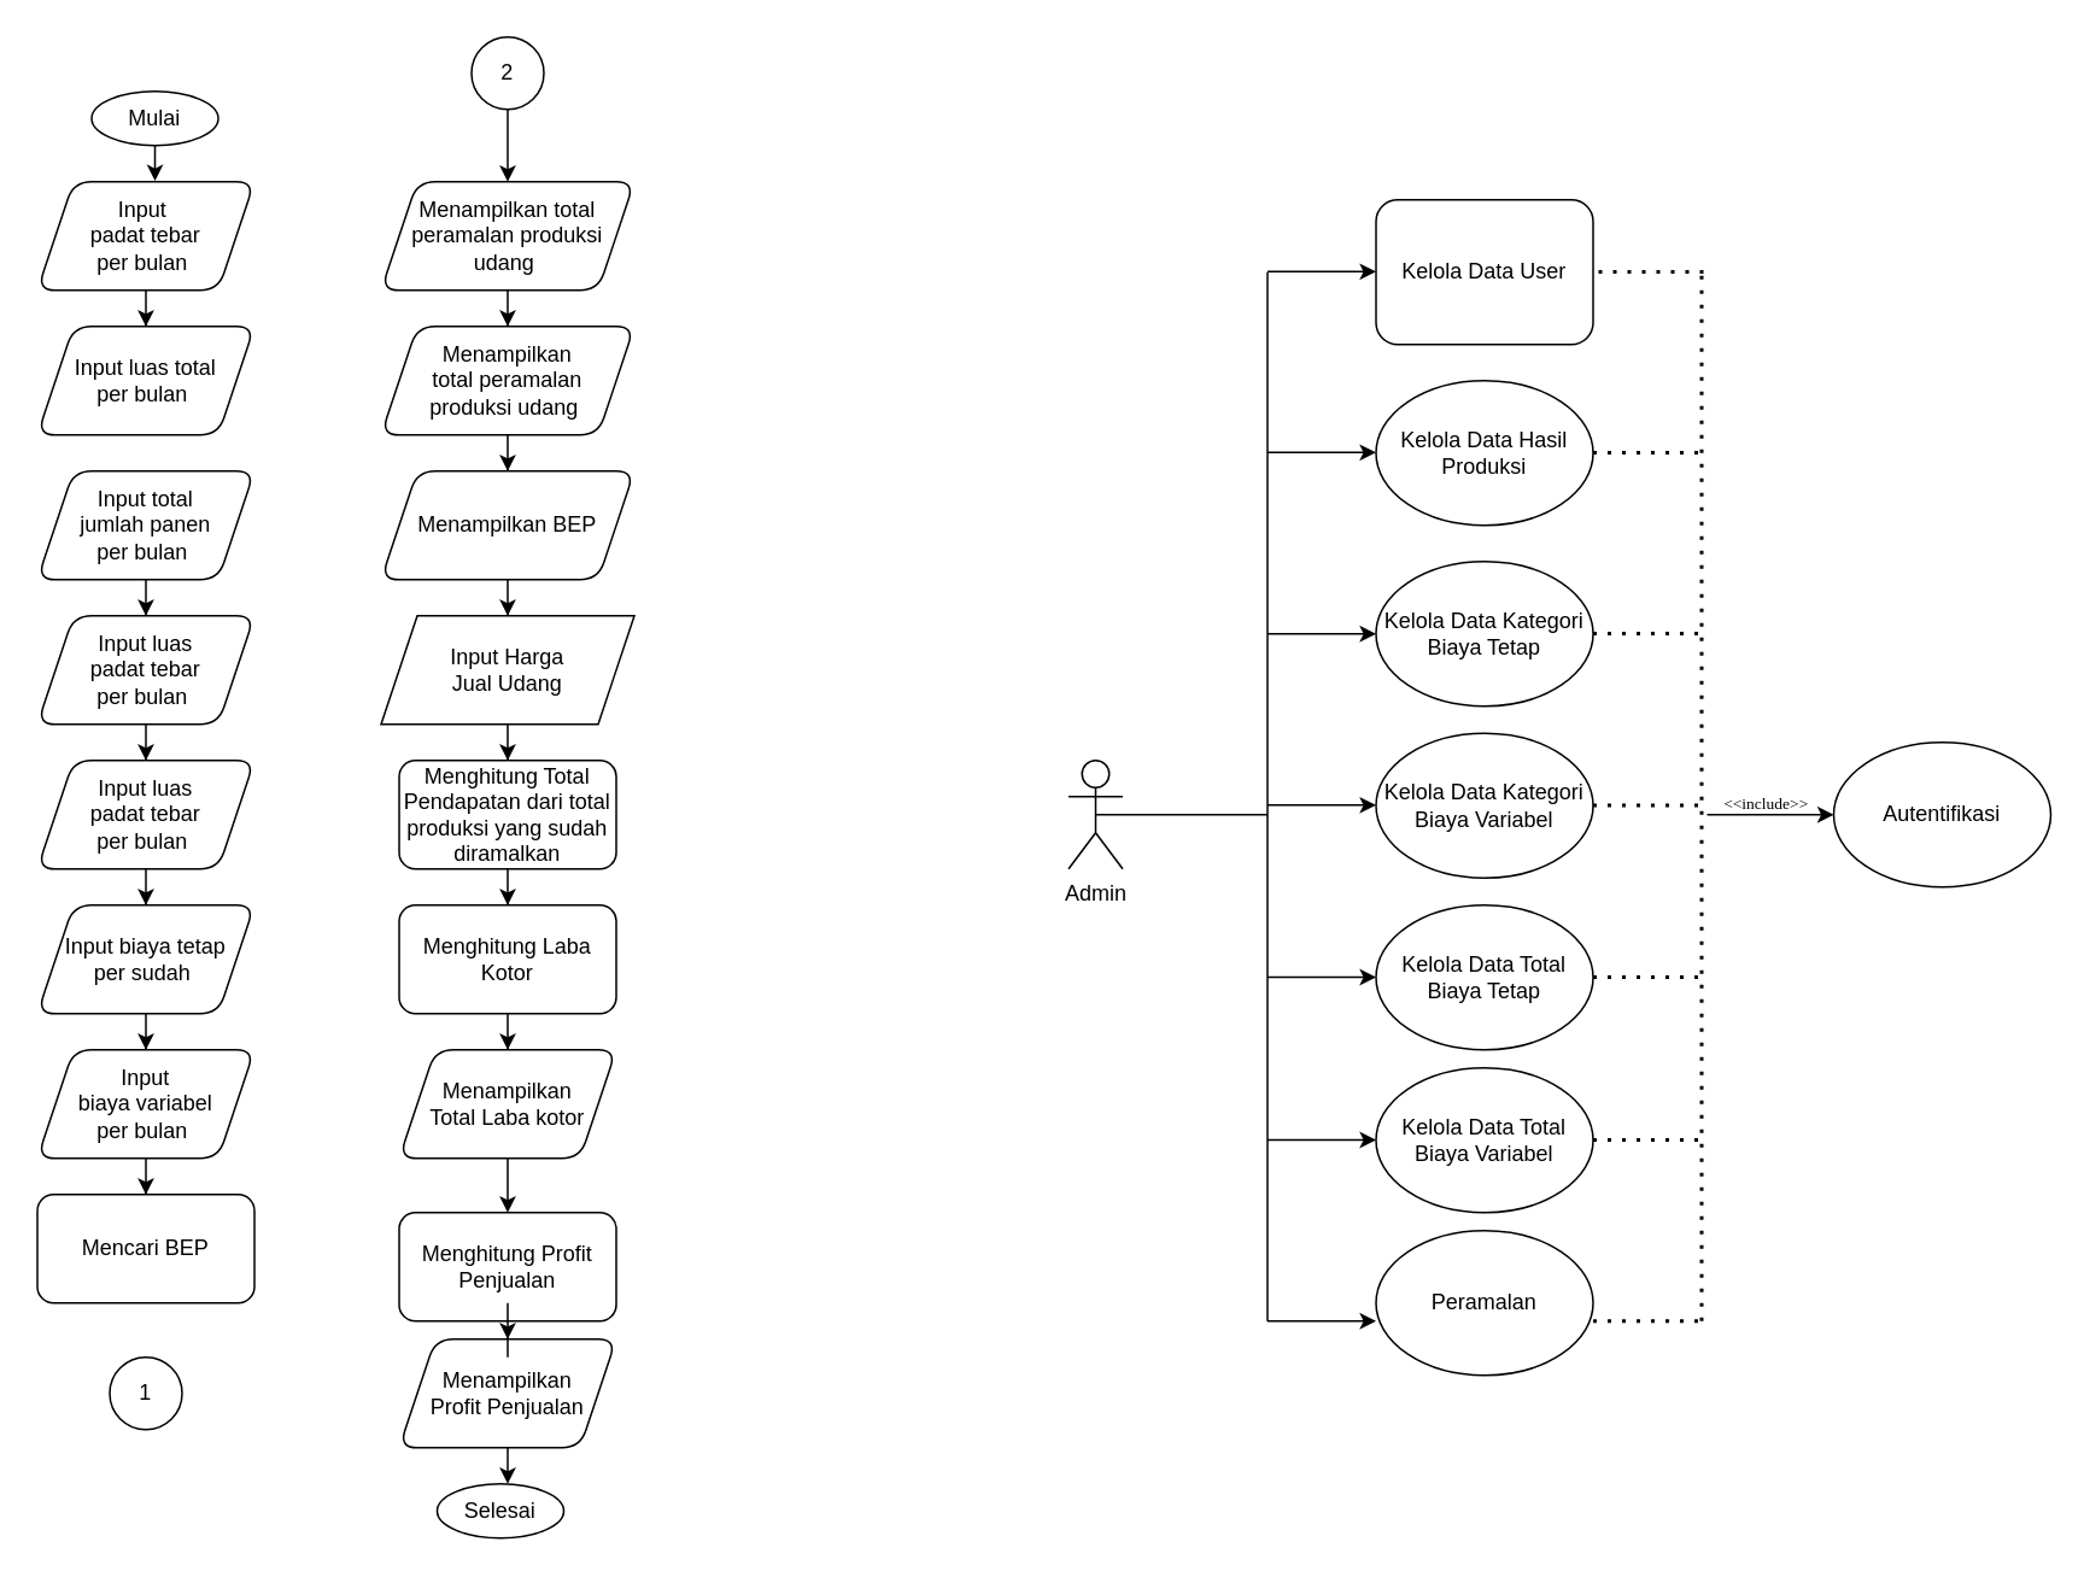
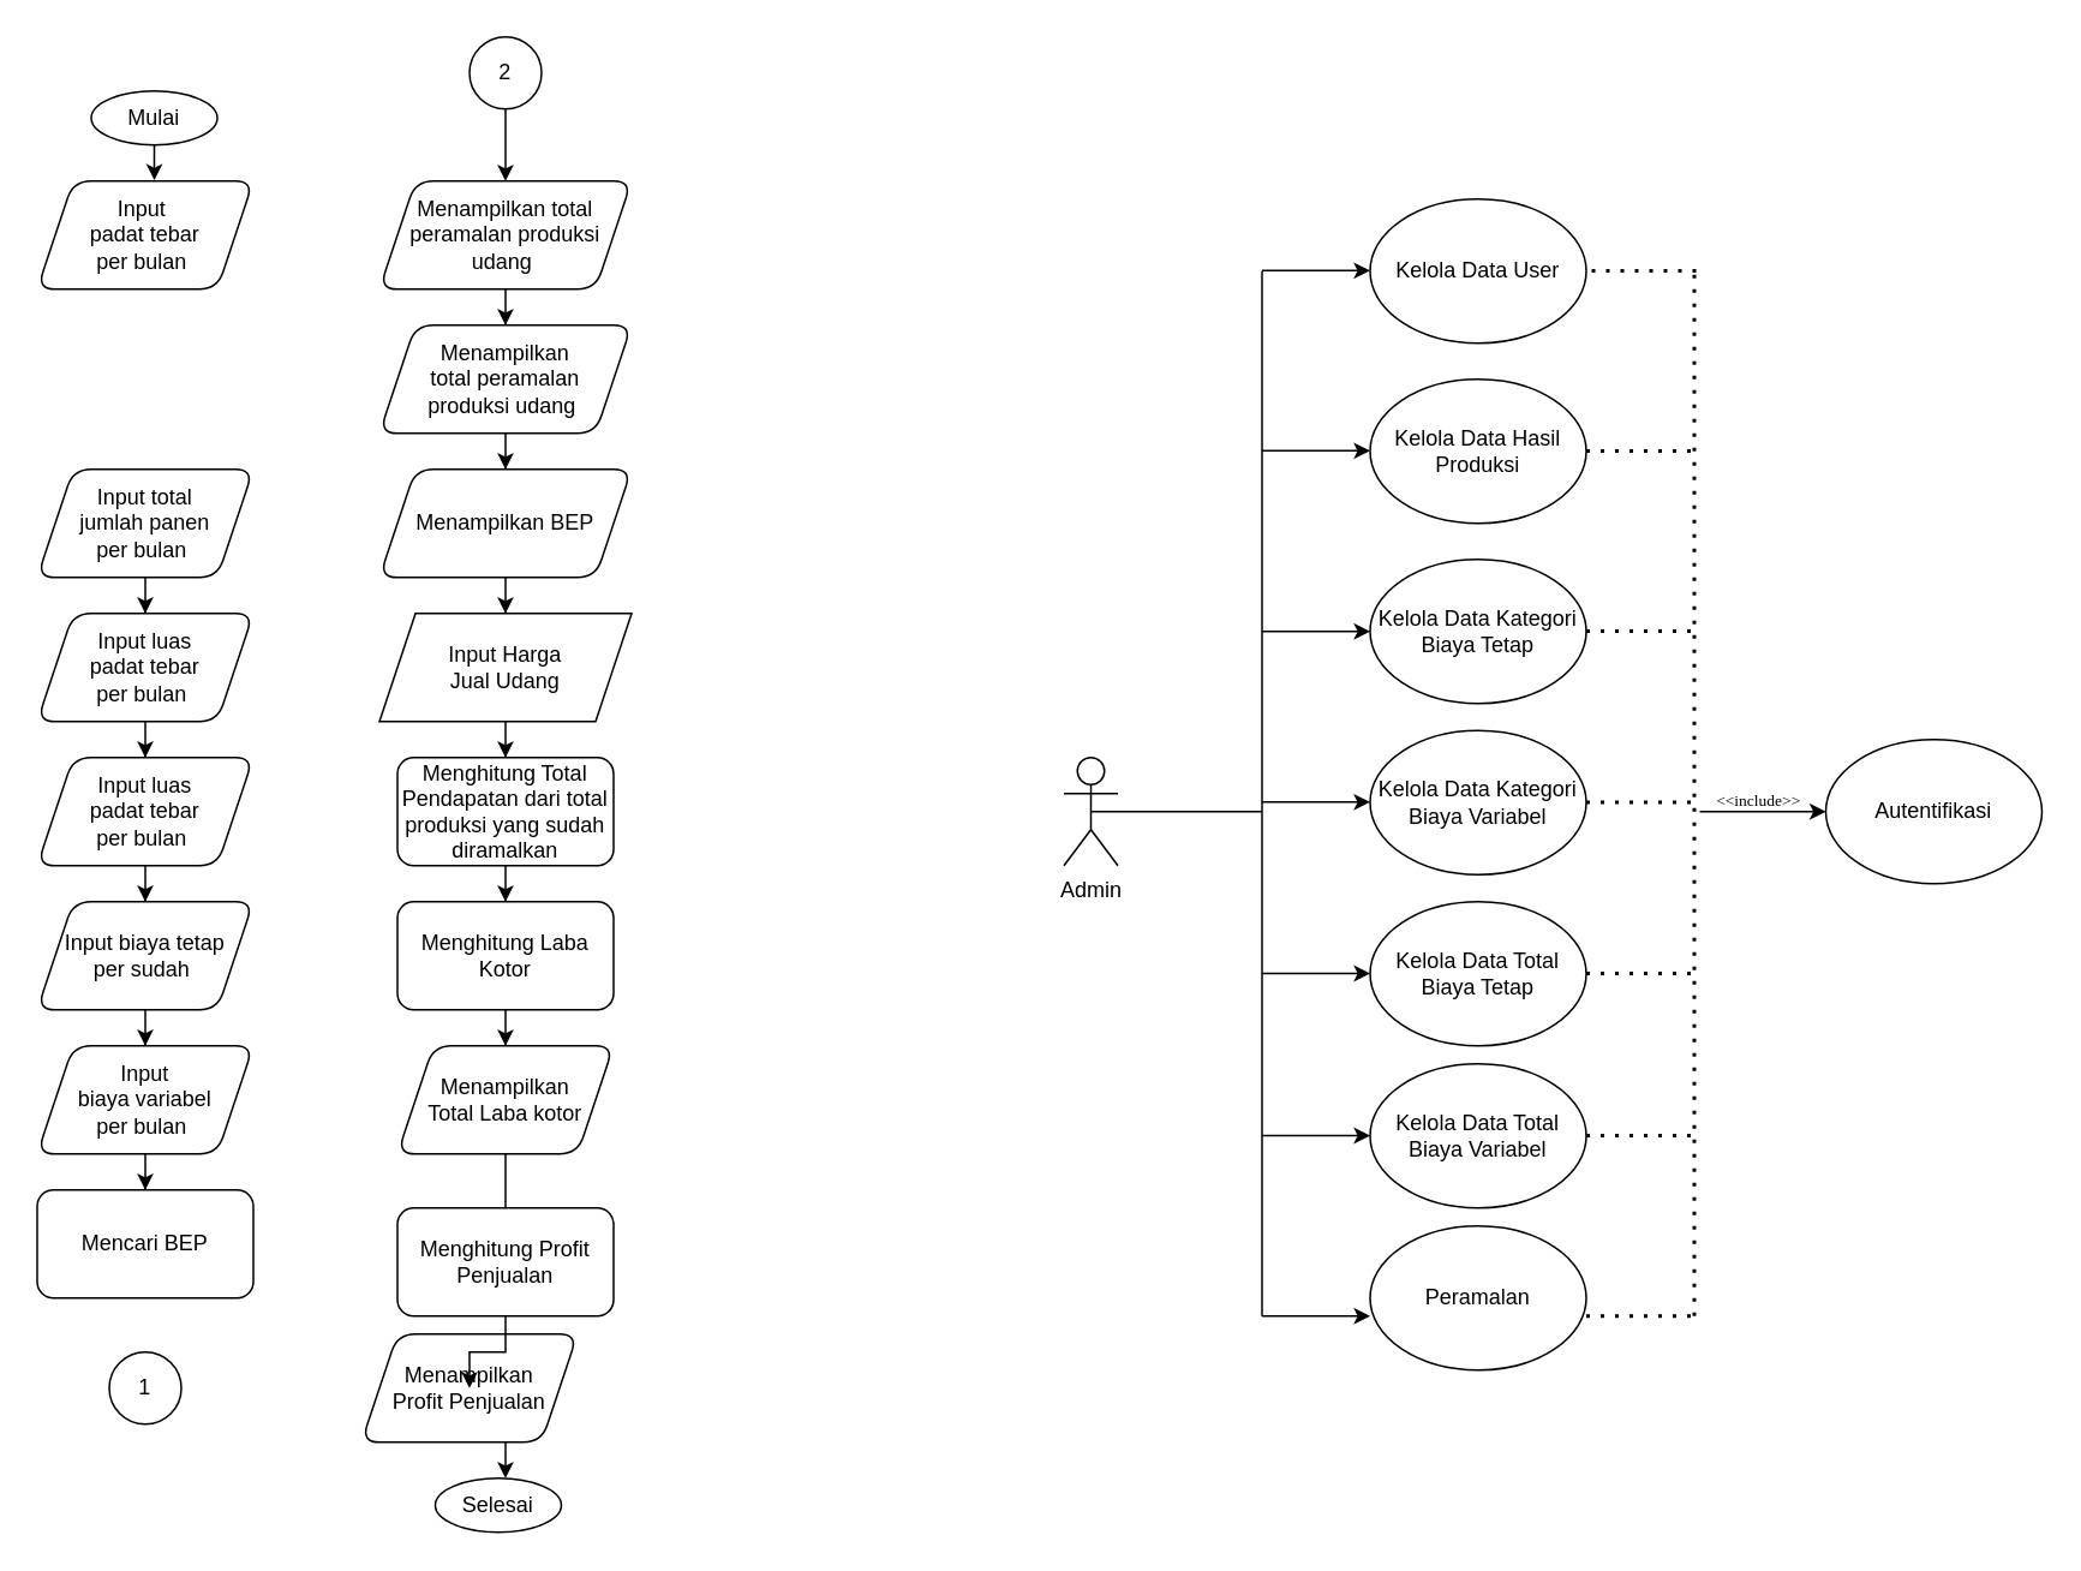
  <mxCell id="0" />
  <mxCell id="1" parent="0" />
  <mxCell id="2" value="" style="group" parent="1" vertex="1" connectable="0"><mxGeometry x="20" y="20" width="330" height="830" as="geometry" /></mxCell>
  <mxCell id="3" value="Mulai" style="ellipse;whiteSpace=wrap;html=1;" parent="2" vertex="1"><mxGeometry x="30" y="30" width="70" height="30" as="geometry" /></mxCell>
  <mxCell id="4" value="Input&amp;nbsp;&lt;br&gt;padat tebar &lt;br&gt;per bulan&amp;nbsp;" style="shape=parallelogram;perimeter=parallelogramPerimeter;whiteSpace=wrap;html=1;fixedSize=1;rounded=1;" parent="2" vertex="1"><mxGeometry y="80" width="120" height="60" as="geometry" /></mxCell>
  <mxCell id="5" style="edgeStyle=orthogonalEdgeStyle;rounded=0;orthogonalLoop=1;jettySize=auto;html=1;entryX=0.542;entryY=-0.007;entryDx=0;entryDy=0;entryPerimeter=0;" parent="2" source="3" target="4" edge="1"><mxGeometry relative="1" as="geometry"><Array as="points"><mxPoint x="65" y="80" /></Array></mxGeometry></mxCell>
- <mxCell id="6" value="Input luas total&lt;br style=&quot;border-color: var(--border-color);&quot;&gt;per bulan&amp;nbsp;" style="shape=parallelogram;perimeter=parallelogramPerimeter;whiteSpace=wrap;html=1;fixedSize=1;rounded=1;" parent="2" vertex="1"><mxGeometry y="160" width="120" height="60" as="geometry" /></mxCell>
- <mxCell id="7" value="" style="edgeStyle=orthogonalEdgeStyle;rounded=0;orthogonalLoop=1;jettySize=auto;html=1;" parent="2" source="4" target="6" edge="1"><mxGeometry relative="1" as="geometry" /></mxCell>
  <mxCell id="8" value="Input total &lt;br&gt;jumlah panen&lt;br style=&quot;border-color: var(--border-color);&quot;&gt;per bulan&amp;nbsp;" style="shape=parallelogram;perimeter=parallelogramPerimeter;whiteSpace=wrap;html=1;fixedSize=1;rounded=1;" parent="2" vertex="1"><mxGeometry y="240" width="120" height="60" as="geometry" /></mxCell>
  <mxCell id="9" value="Input luas&lt;br style=&quot;border-color: var(--border-color);&quot;&gt;padat tebar&lt;br style=&quot;border-color: var(--border-color);&quot;&gt;per bulan&amp;nbsp;" style="shape=parallelogram;perimeter=parallelogramPerimeter;whiteSpace=wrap;html=1;fixedSize=1;rounded=1;" parent="2" vertex="1"><mxGeometry y="320" width="120" height="60" as="geometry" /></mxCell>
  <mxCell id="10" value="" style="edgeStyle=orthogonalEdgeStyle;rounded=0;orthogonalLoop=1;jettySize=auto;html=1;" parent="2" source="8" target="9" edge="1"><mxGeometry relative="1" as="geometry" /></mxCell>
  <mxCell id="11" value="Input luas&lt;br style=&quot;border-color: var(--border-color);&quot;&gt;padat tebar&lt;br style=&quot;border-color: var(--border-color);&quot;&gt;per bulan&amp;nbsp;" style="shape=parallelogram;perimeter=parallelogramPerimeter;whiteSpace=wrap;html=1;fixedSize=1;rounded=1;" parent="2" vertex="1"><mxGeometry y="400" width="120" height="60" as="geometry" /></mxCell>
  <mxCell id="12" value="" style="edgeStyle=orthogonalEdgeStyle;rounded=0;orthogonalLoop=1;jettySize=auto;html=1;" parent="2" source="9" target="11" edge="1"><mxGeometry relative="1" as="geometry" /></mxCell>
  <mxCell id="13" value="Input biaya tetap&lt;br style=&quot;border-color: var(--border-color);&quot;&gt;per sudah&amp;nbsp;" style="shape=parallelogram;perimeter=parallelogramPerimeter;whiteSpace=wrap;html=1;fixedSize=1;rounded=1;" parent="2" vertex="1"><mxGeometry y="480" width="120" height="60" as="geometry" /></mxCell>
  <mxCell id="14" value="" style="edgeStyle=orthogonalEdgeStyle;rounded=0;orthogonalLoop=1;jettySize=auto;html=1;" parent="2" source="11" target="13" edge="1"><mxGeometry relative="1" as="geometry" /></mxCell>
  <mxCell id="15" value="Input &lt;br&gt;biaya variabel&lt;br&gt;per bulan&amp;nbsp;" style="shape=parallelogram;perimeter=parallelogramPerimeter;whiteSpace=wrap;html=1;fixedSize=1;rounded=1;" parent="2" vertex="1"><mxGeometry y="560" width="120" height="60" as="geometry" /></mxCell>
  <mxCell id="16" value="" style="edgeStyle=orthogonalEdgeStyle;rounded=0;orthogonalLoop=1;jettySize=auto;html=1;" parent="2" source="13" target="15" edge="1"><mxGeometry relative="1" as="geometry" /></mxCell>
  <mxCell id="17" value="Mencari BEP" style="rounded=1;whiteSpace=wrap;html=1;" parent="2" vertex="1"><mxGeometry y="640" width="120" height="60" as="geometry" /></mxCell>
  <mxCell id="18" value="" style="edgeStyle=orthogonalEdgeStyle;rounded=0;orthogonalLoop=1;jettySize=auto;html=1;" parent="2" source="15" target="17" edge="1"><mxGeometry relative="1" as="geometry" /></mxCell>
  <mxCell id="19" value="1" style="ellipse;whiteSpace=wrap;html=1;rounded=1;" parent="2" vertex="1"><mxGeometry x="40" y="730" width="40" height="40" as="geometry" /></mxCell>
  <mxCell id="20" value="2" style="ellipse;whiteSpace=wrap;html=1;rounded=1;" parent="2" vertex="1"><mxGeometry x="240" width="40" height="40" as="geometry" /></mxCell>
  <mxCell id="21" value="Menampilkan total peramalan produksi udang&amp;nbsp;" style="shape=parallelogram;perimeter=parallelogramPerimeter;whiteSpace=wrap;html=1;fixedSize=1;rounded=1;" parent="2" vertex="1"><mxGeometry x="190" y="80" width="140" height="60" as="geometry" /></mxCell>
  <mxCell id="22" style="edgeStyle=orthogonalEdgeStyle;rounded=0;orthogonalLoop=1;jettySize=auto;html=1;entryX=0.5;entryY=0;entryDx=0;entryDy=0;" parent="2" source="20" target="21" edge="1"><mxGeometry relative="1" as="geometry"><Array as="points" /></mxGeometry></mxCell>
  <mxCell id="23" value="Menampilkan &lt;br&gt;total peramalan &lt;br&gt;produksi udang&amp;nbsp;" style="shape=parallelogram;perimeter=parallelogramPerimeter;whiteSpace=wrap;html=1;fixedSize=1;rounded=1;" parent="2" vertex="1"><mxGeometry x="190" y="160" width="140" height="60" as="geometry" /></mxCell>
  <mxCell id="24" value="" style="edgeStyle=orthogonalEdgeStyle;rounded=0;orthogonalLoop=1;jettySize=auto;html=1;" parent="2" source="21" target="23" edge="1"><mxGeometry relative="1" as="geometry" /></mxCell>
  <mxCell id="25" value="Menampilkan BEP" style="shape=parallelogram;perimeter=parallelogramPerimeter;whiteSpace=wrap;html=1;fixedSize=1;rounded=1;" parent="2" vertex="1"><mxGeometry x="190" y="240" width="140" height="60" as="geometry" /></mxCell>
  <mxCell id="26" value="" style="edgeStyle=orthogonalEdgeStyle;rounded=0;orthogonalLoop=1;jettySize=auto;html=1;" parent="2" source="23" target="25" edge="1"><mxGeometry relative="1" as="geometry" /></mxCell>
  <mxCell id="27" value="Input Harga &lt;br&gt;Jual Udang" style="shape=parallelogram;perimeter=parallelogramPerimeter;whiteSpace=wrap;html=1;fixedSize=1;" parent="2" vertex="1"><mxGeometry x="190" y="320" width="140" height="60" as="geometry" /></mxCell>
  <mxCell id="28" value="" style="edgeStyle=orthogonalEdgeStyle;rounded=0;orthogonalLoop=1;jettySize=auto;html=1;" parent="2" source="25" target="27" edge="1"><mxGeometry relative="1" as="geometry" /></mxCell>
  <mxCell id="29" value="Menghitung Total Pendapatan dari total produksi yang sudah diramalkan" style="rounded=1;whiteSpace=wrap;html=1;" parent="2" vertex="1"><mxGeometry x="200" y="400" width="120" height="60" as="geometry" /></mxCell>
  <mxCell id="30" value="" style="edgeStyle=orthogonalEdgeStyle;rounded=0;orthogonalLoop=1;jettySize=auto;html=1;" parent="2" source="27" target="29" edge="1"><mxGeometry relative="1" as="geometry" /></mxCell>
  <mxCell id="31" value="Menghitung Laba Kotor" style="rounded=1;whiteSpace=wrap;html=1;" parent="2" vertex="1"><mxGeometry x="200" y="480" width="120" height="60" as="geometry" /></mxCell>
  <mxCell id="32" value="" style="edgeStyle=orthogonalEdgeStyle;rounded=0;orthogonalLoop=1;jettySize=auto;html=1;" parent="2" source="29" target="31" edge="1"><mxGeometry relative="1" as="geometry" /></mxCell>
  <mxCell id="33" value="Menampilkan &lt;br&gt;Total Laba kotor" style="shape=parallelogram;perimeter=parallelogramPerimeter;whiteSpace=wrap;html=1;fixedSize=1;rounded=1;" parent="2" vertex="1"><mxGeometry x="200" y="560" width="120" height="60" as="geometry" /></mxCell>
  <mxCell id="34" style="edgeStyle=orthogonalEdgeStyle;rounded=0;orthogonalLoop=1;jettySize=auto;html=1;entryX=0.5;entryY=0;entryDx=0;entryDy=0;" parent="2" source="31" target="33" edge="1"><mxGeometry relative="1" as="geometry" /></mxCell>
  <mxCell id="35" value="Menghitung Profit Penjualan" style="rounded=1;whiteSpace=wrap;html=1;" parent="2" vertex="1"><mxGeometry x="200" y="650" width="120" height="60" as="geometry" /></mxCell>
- <mxCell id="36" style="edgeStyle=orthogonalEdgeStyle;rounded=0;orthogonalLoop=1;jettySize=auto;html=1;entryX=0.5;entryY=0;entryDx=0;entryDy=0;" parent="2" source="33" target="35" edge="1"><mxGeometry relative="1" as="geometry" /></mxCell>
+ <mxCell id="36" style="edgeStyle=orthogonalEdgeStyle;rounded=0;orthogonalLoop=1;jettySize=auto;html=1;entryX=0.5;entryY=0;entryDx=0;entryDy=0;endArrow=none;" parent="2" source="33" target="35" edge="1"><mxGeometry relative="1" as="geometry" /></mxCell>
  <mxCell id="37" style="edgeStyle=orthogonalEdgeStyle;rounded=0;orthogonalLoop=1;jettySize=auto;html=1;" parent="2" source="38" edge="1"><mxGeometry relative="1" as="geometry"><mxPoint x="260" y="800" as="targetPoint" /><Array as="points"><mxPoint x="260" y="780" /><mxPoint x="260" y="780" /></Array></mxGeometry></mxCell>
- <mxCell id="38" value="Menampilkan &lt;br&gt;Profit Penjualan" style="shape=parallelogram;perimeter=parallelogramPerimeter;whiteSpace=wrap;html=1;fixedSize=1;rounded=1;" parent="2" vertex="1"><mxGeometry x="200" y="720" width="120" height="60" as="geometry" /></mxCell>
+ <mxCell id="38" value="Menampilkan &lt;br&gt;Profit Penjualan" style="shape=parallelogram;perimeter=parallelogramPerimeter;whiteSpace=wrap;html=1;fixedSize=1;rounded=1;" parent="2" vertex="1"><mxGeometry x="180" y="720" width="120" height="60" as="geometry" /></mxCell>
  <mxCell id="39" value="" style="edgeStyle=orthogonalEdgeStyle;rounded=0;orthogonalLoop=1;jettySize=auto;html=1;" parent="2" source="35" target="38" edge="1"><mxGeometry relative="1" as="geometry" /></mxCell>
  <mxCell id="40" value="Selesai" style="ellipse;whiteSpace=wrap;html=1;" parent="2" vertex="1"><mxGeometry x="221" y="800" width="70" height="30" as="geometry" /></mxCell>
  <mxCell id="41" value="" style="group" vertex="1" connectable="0" parent="1"><mxGeometry x="700" y="110" width="243" height="650" as="geometry" /></mxCell>
- <mxCell id="42" value="Kelola Data User" style="whiteSpace=wrap;html=1;rounded=1;" vertex="1" parent="41"><mxGeometry x="60" width="120" height="80" as="geometry" /></mxCell>
+ <mxCell id="42" value="Kelola Data User" style="ellipse;whiteSpace=wrap;html=1;" vertex="1" parent="41"><mxGeometry x="60" width="120" height="80" as="geometry" /></mxCell>
  <mxCell id="43" value="Kelola Data Hasil Produksi" style="ellipse;whiteSpace=wrap;html=1;" vertex="1" parent="41"><mxGeometry x="60" y="100" width="120" height="80" as="geometry" /></mxCell>
  <mxCell id="44" value="Kelola Data Kategori Biaya Tetap" style="ellipse;whiteSpace=wrap;html=1;" vertex="1" parent="41"><mxGeometry x="60" y="200" width="120" height="80" as="geometry" /></mxCell>
  <mxCell id="45" value="Kelola Data Kategori Biaya Variabel" style="ellipse;whiteSpace=wrap;html=1;" vertex="1" parent="41"><mxGeometry x="60" y="295" width="120" height="80" as="geometry" /></mxCell>
  <mxCell id="46" value="Kelola Data Total Biaya Tetap" style="ellipse;whiteSpace=wrap;html=1;" vertex="1" parent="41"><mxGeometry x="60" y="390" width="120" height="80" as="geometry" /></mxCell>
  <mxCell id="47" value="Kelola Data Total Biaya Variabel" style="ellipse;whiteSpace=wrap;html=1;" vertex="1" parent="41"><mxGeometry x="60" y="480" width="120" height="80" as="geometry" /></mxCell>
  <mxCell id="48" value="Peramalan" style="ellipse;whiteSpace=wrap;html=1;" vertex="1" parent="41"><mxGeometry x="60" y="570" width="120" height="80" as="geometry" /></mxCell>
  <mxCell id="49" value="" style="endArrow=none;html=1;rounded=0;" edge="1" parent="41"><mxGeometry width="50" height="50" relative="1" as="geometry"><mxPoint y="620" as="sourcePoint" /><mxPoint y="40" as="targetPoint" /><Array as="points" /></mxGeometry></mxCell>
  <mxCell id="50" value="" style="endArrow=classic;html=1;rounded=0;entryX=0;entryY=0.625;entryDx=0;entryDy=0;entryPerimeter=0;" edge="1" parent="41" target="48"><mxGeometry width="50" height="50" relative="1" as="geometry"><mxPoint y="620" as="sourcePoint" /><mxPoint x="50" y="610" as="targetPoint" /></mxGeometry></mxCell>
  <mxCell id="51" value="" style="endArrow=classic;html=1;rounded=0;entryX=0;entryY=0.625;entryDx=0;entryDy=0;entryPerimeter=0;" edge="1" parent="41"><mxGeometry width="50" height="50" relative="1" as="geometry"><mxPoint y="519.85" as="sourcePoint" /><mxPoint x="60" y="519.85" as="targetPoint" /></mxGeometry></mxCell>
  <mxCell id="52" value="" style="endArrow=classic;html=1;rounded=0;entryX=0;entryY=0.625;entryDx=0;entryDy=0;entryPerimeter=0;" edge="1" parent="41"><mxGeometry width="50" height="50" relative="1" as="geometry"><mxPoint y="429.85" as="sourcePoint" /><mxPoint x="60" y="429.85" as="targetPoint" /></mxGeometry></mxCell>
  <mxCell id="53" value="" style="endArrow=classic;html=1;rounded=0;entryX=0;entryY=0.625;entryDx=0;entryDy=0;entryPerimeter=0;" edge="1" parent="41"><mxGeometry width="50" height="50" relative="1" as="geometry"><mxPoint y="334.74" as="sourcePoint" /><mxPoint x="60" y="334.74" as="targetPoint" /></mxGeometry></mxCell>
  <mxCell id="54" value="" style="endArrow=classic;html=1;rounded=0;entryX=0;entryY=0.625;entryDx=0;entryDy=0;entryPerimeter=0;" edge="1" parent="41"><mxGeometry width="50" height="50" relative="1" as="geometry"><mxPoint y="240" as="sourcePoint" /><mxPoint x="60" y="240" as="targetPoint" /></mxGeometry></mxCell>
  <mxCell id="55" value="" style="endArrow=classic;html=1;rounded=0;entryX=0;entryY=0.625;entryDx=0;entryDy=0;entryPerimeter=0;" edge="1" parent="41"><mxGeometry width="50" height="50" relative="1" as="geometry"><mxPoint y="139.74" as="sourcePoint" /><mxPoint x="60" y="139.74" as="targetPoint" /></mxGeometry></mxCell>
  <mxCell id="56" value="" style="endArrow=classic;html=1;rounded=0;entryX=0;entryY=0.625;entryDx=0;entryDy=0;entryPerimeter=0;" edge="1" parent="41"><mxGeometry width="50" height="50" relative="1" as="geometry"><mxPoint y="39.74" as="sourcePoint" /><mxPoint x="60" y="39.74" as="targetPoint" /></mxGeometry></mxCell>
  <mxCell id="57" value="" style="endArrow=none;dashed=1;html=1;dashPattern=1 3;strokeWidth=2;rounded=0;" edge="1" parent="41"><mxGeometry width="50" height="50" relative="1" as="geometry"><mxPoint x="240" y="620" as="sourcePoint" /><mxPoint x="240" y="40" as="targetPoint" /></mxGeometry></mxCell>
  <mxCell id="58" value="" style="endArrow=none;dashed=1;html=1;dashPattern=1 3;strokeWidth=2;rounded=0;" edge="1" parent="41"><mxGeometry width="50" height="50" relative="1" as="geometry"><mxPoint x="183" y="39.88" as="sourcePoint" /><mxPoint x="243" y="39.88" as="targetPoint" /></mxGeometry></mxCell>
  <mxCell id="59" value="" style="endArrow=none;dashed=1;html=1;dashPattern=1 3;strokeWidth=2;rounded=0;" edge="1" parent="41"><mxGeometry width="50" height="50" relative="1" as="geometry"><mxPoint x="180" y="139.88" as="sourcePoint" /><mxPoint x="240" y="139.88" as="targetPoint" /></mxGeometry></mxCell>
  <mxCell id="60" value="" style="endArrow=none;dashed=1;html=1;dashPattern=1 3;strokeWidth=2;rounded=0;" edge="1" parent="41"><mxGeometry width="50" height="50" relative="1" as="geometry"><mxPoint x="180" y="239.88" as="sourcePoint" /><mxPoint x="240" y="239.88" as="targetPoint" /></mxGeometry></mxCell>
  <mxCell id="61" value="" style="endArrow=none;dashed=1;html=1;dashPattern=1 3;strokeWidth=2;rounded=0;" edge="1" parent="41"><mxGeometry width="50" height="50" relative="1" as="geometry"><mxPoint x="180" y="334.82" as="sourcePoint" /><mxPoint x="240" y="334.82" as="targetPoint" /></mxGeometry></mxCell>
  <mxCell id="62" value="" style="endArrow=none;dashed=1;html=1;dashPattern=1 3;strokeWidth=2;rounded=0;" edge="1" parent="41"><mxGeometry width="50" height="50" relative="1" as="geometry"><mxPoint x="180" y="429.82" as="sourcePoint" /><mxPoint x="240" y="429.82" as="targetPoint" /></mxGeometry></mxCell>
  <mxCell id="63" value="" style="endArrow=none;dashed=1;html=1;dashPattern=1 3;strokeWidth=2;rounded=0;" edge="1" parent="41"><mxGeometry width="50" height="50" relative="1" as="geometry"><mxPoint x="180" y="519.82" as="sourcePoint" /><mxPoint x="240" y="519.82" as="targetPoint" /></mxGeometry></mxCell>
  <mxCell id="64" value="" style="endArrow=none;dashed=1;html=1;dashPattern=1 3;strokeWidth=2;rounded=0;" edge="1" parent="41"><mxGeometry width="50" height="50" relative="1" as="geometry"><mxPoint x="180" y="620" as="sourcePoint" /><mxPoint x="240" y="620" as="targetPoint" /></mxGeometry></mxCell>
  <mxCell id="65" value="" style="endArrow=classic;html=1;rounded=0;entryX=0;entryY=0.5;entryDx=0;entryDy=0;" edge="1" parent="1" target="66"><mxGeometry width="50" height="50" relative="1" as="geometry"><mxPoint x="943" y="450" as="sourcePoint" /><mxPoint x="996" y="425" as="targetPoint" /></mxGeometry></mxCell>
  <mxCell id="66" value="Autentifikasi" style="ellipse;whiteSpace=wrap;html=1;" vertex="1" parent="1"><mxGeometry x="1013" y="410" width="120" height="80" as="geometry" /></mxCell>
  <mxCell id="67" value="&lt;font face=&quot;Times New Roman&quot; style=&quot;font-size: 9px;&quot;&gt;&amp;lt;&amp;lt;include&amp;gt;&amp;gt;&lt;/font&gt;" style="text;html=1;strokeColor=none;fillColor=none;align=center;verticalAlign=middle;whiteSpace=wrap;rounded=0;" vertex="1" parent="1"><mxGeometry x="946" y="428" width="60" height="30" as="geometry" /></mxCell>
  <mxCell id="68" value="Admin" style="shape=umlActor;verticalLabelPosition=bottom;verticalAlign=top;html=1;outlineConnect=0;" vertex="1" parent="1"><mxGeometry x="590" y="420" width="30" height="60" as="geometry" /></mxCell>
  <mxCell id="69" value="" style="endArrow=none;html=1;rounded=0;exitX=0.5;exitY=0.5;exitDx=0;exitDy=0;exitPerimeter=0;" edge="1" parent="1" source="68"><mxGeometry width="50" height="50" relative="1" as="geometry"><mxPoint x="650" y="500" as="sourcePoint" /><mxPoint x="700" y="450" as="targetPoint" /></mxGeometry></mxCell>
